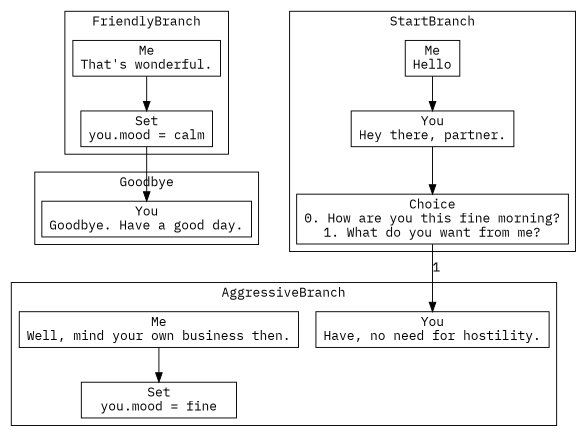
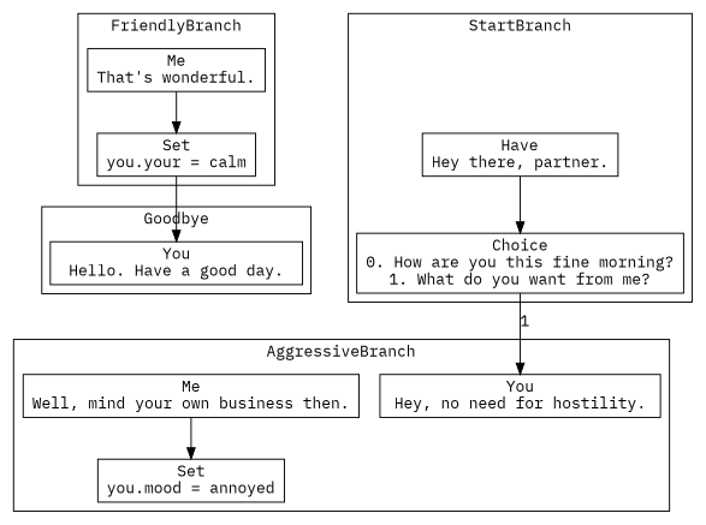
  digraph {
    fontname="IBM Plex Mono"
    node [fontname="IBM Plex Mono" shape=box]
    edge [fontname="IBM Plex Mono"]
    n1 [label="Me\nThat's wonderful."]
-   n2 [label="Set\nyou.mood = calm"]
-   n3 [label="Me\nHello"]
-   n4 [label="You\nHey there, partner."]
+   n2 [label="Set\nyou.your = calm"]
+   n4 [label="Have\nHey there, partner."]
    n5 [label="Choice\n0. How are you this fine morning?\n1. What do you want from me?"]
-   n6 [label="You\nHave, no need for hostility."]
+   n6 [label="You\nHey, no need for hostility."]
    n7 [label="Me\nWell, mind your own business then."]
-   n8 [label="Set\nyou.mood = fine"]
-   n9 [label="You\nGoodbye. Have a good day."]
+   n8 [label="Set\nyou.mood = annoyed"]
+   n9 [label="You\nHello. Have a good day."]
    subgraph cluster_1 {
      label=FriendlyBranch
      n1
      n2
    }
    subgraph cluster_2 {
      label=StartBranch
-     n3
      n4
      n5
    }
    subgraph cluster_3 {
      label=AggressiveBranch
      n6
      n7
      n8
    }
    subgraph cluster_4 {
      label=Goodbye
      n9
    }
    n1 -> n2
    n2 -> n9
-   n3 -> n4
    n4 -> n5
    n5 -> n6 [label=1]
    n7 -> n8
  }
